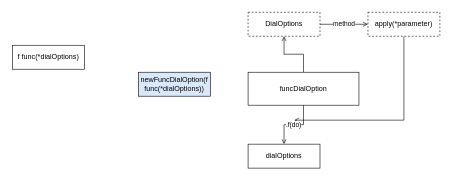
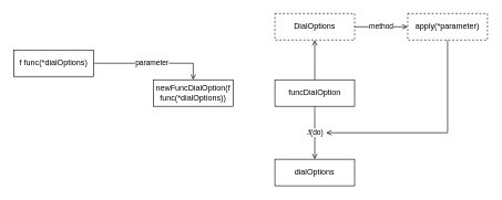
  <mxCell id="0" />
  <mxCell id="1" parent="0" />
  <mxCell id="2" value="dialOptions" style="rounded=0;whiteSpace=wrap;html=1;shadow=0;glass=0;comic=0;" vertex="1" parent="1"><mxGeometry x="413" y="240" width="120" height="40" as="geometry" /></mxCell>
  <mxCell id="3" value="method" style="edgeStyle=orthogonalEdgeStyle;rounded=0;orthogonalLoop=1;jettySize=auto;html=1;endArrow=open;endFill=0;" edge="1" parent="1" source="4" target="6"><mxGeometry relative="1" as="geometry" /></mxCell>
  <mxCell id="4" value="DialOptions" style="rounded=0;whiteSpace=wrap;html=1;shadow=0;glass=0;comic=0;dashed=1;" vertex="1" parent="1"><mxGeometry x="413" y="20" width="120" height="40" as="geometry" /></mxCell>
  <mxCell id="5" style="edgeStyle=orthogonalEdgeStyle;rounded=0;orthogonalLoop=1;jettySize=auto;html=1;exitX=0.5;exitY=1;exitDx=0;exitDy=0;endArrow=open;endFill=0;" edge="1" parent="1" source="6"><mxGeometry relative="1" as="geometry"><mxPoint x="490" y="200" as="targetPoint" /><Array as="points"><mxPoint x="673" y="200" /></Array></mxGeometry></mxCell>
  <mxCell id="6" value="apply(*parameter)" style="rounded=0;whiteSpace=wrap;html=1;shadow=0;glass=0;comic=0;dashed=1;" vertex="1" parent="1"><mxGeometry x="613" y="20" width="120" height="40" as="geometry" /></mxCell>
  <mxCell id="7" style="edgeStyle=orthogonalEdgeStyle;rounded=0;orthogonalLoop=1;jettySize=auto;html=1;exitX=0.5;exitY=0;exitDx=0;exitDy=0;entryX=0.5;entryY=1;entryDx=0;entryDy=0;endArrow=open;endFill=0;" edge="1" parent="1" source="9" target="4"><mxGeometry relative="1" as="geometry" /></mxCell>
  <mxCell id="8" value=".f(do)" style="edgeStyle=orthogonalEdgeStyle;rounded=0;orthogonalLoop=1;jettySize=auto;html=1;exitX=0.5;exitY=1;exitDx=0;exitDy=0;entryX=0.5;entryY=0;entryDx=0;entryDy=0;endArrow=open;endFill=0;" edge="1" parent="1" source="9" target="2"><mxGeometry relative="1" as="geometry" /></mxCell>
- <mxCell id="9" value="funcDialOption" style="rounded=0;whiteSpace=wrap;html=1;shadow=0;glass=0;comic=0;" vertex="1" parent="1"><mxGeometry x="413" y="120" width="185" height="55" as="geometry" /></mxCell>
+ <mxCell id="9" value="funcDialOption" style="rounded=0;whiteSpace=wrap;html=1;shadow=0;glass=0;comic=0;" vertex="1" parent="1"><mxGeometry x="413" y="120" width="120" height="40" as="geometry" /></mxCell>
+ <mxCell id="10" value="parameter" style="edgeStyle=orthogonalEdgeStyle;rounded=0;orthogonalLoop=1;jettySize=auto;html=1;exitX=1;exitY=0.5;exitDx=0;exitDy=0;endArrow=open;endFill=0;" edge="1" parent="1" source="11" target="12"><mxGeometry relative="1" as="geometry" /></mxCell>
  <mxCell id="11" value="f func(*dialOptions)" style="rounded=0;whiteSpace=wrap;html=1;shadow=0;glass=0;comic=0;" vertex="1" parent="1"><mxGeometry x="20" y="75" width="120" height="40" as="geometry" /></mxCell>
- <mxCell id="12" value="newFuncDialOption(f func(*dialOptions))" style="rounded=0;whiteSpace=wrap;html=1;shadow=0;glass=0;comic=0;fillColor=#dae8fc;" vertex="1" parent="1"><mxGeometry x="230" y="120" width="120" height="40" as="geometry" /></mxCell>
+ <mxCell id="12" value="newFuncDialOption(f func(*dialOptions))" style="rounded=0;whiteSpace=wrap;html=1;shadow=0;glass=0;comic=0;" vertex="1" parent="1"><mxGeometry x="230" y="120" width="120" height="40" as="geometry" /></mxCell>
